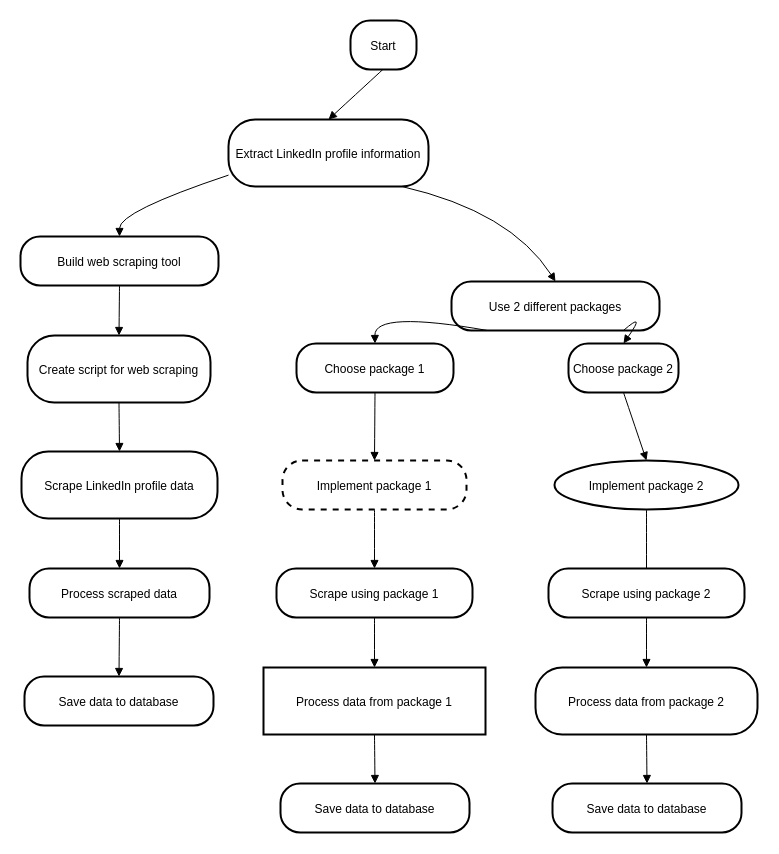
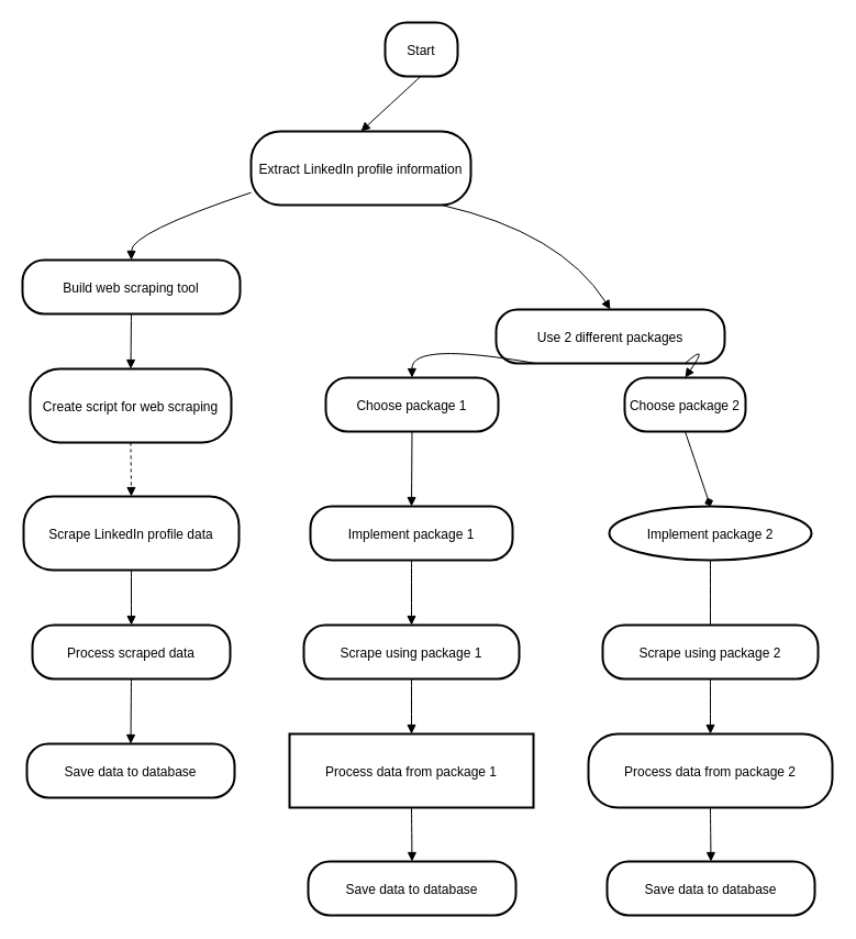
  <mxCell id="0" />
  <mxCell id="1" parent="0" />
  <mxCell id="2" value="Start" style="rounded=1;arcSize=40;strokeWidth=2" vertex="1" parent="1"><mxGeometry x="350" y="20" width="66" height="49" as="geometry" /></mxCell>
  <mxCell id="3" value="Extract LinkedIn profile information" style="rounded=1;arcSize=40;strokeWidth=2" vertex="1" parent="1"><mxGeometry x="228" y="119" width="200" height="67" as="geometry" /></mxCell>
  <mxCell id="4" value="Build web scraping tool" style="rounded=1;arcSize=40;strokeWidth=2" vertex="1" parent="1"><mxGeometry x="20" y="236" width="198" height="49" as="geometry" /></mxCell>
  <mxCell id="5" value="Use 2 different packages" style="rounded=1;arcSize=40;strokeWidth=2" vertex="1" parent="1"><mxGeometry x="451" y="281" width="208" height="49" as="geometry" /></mxCell>
  <mxCell id="6" value="Create script for web scraping" style="rounded=1;arcSize=40;strokeWidth=2" vertex="1" parent="1"><mxGeometry x="27" y="335" width="183" height="67" as="geometry" /></mxCell>
  <mxCell id="7" value="Scrape LinkedIn profile data" style="rounded=1;arcSize=40;strokeWidth=2" vertex="1" parent="1"><mxGeometry x="21" y="451" width="196" height="67" as="geometry" /></mxCell>
  <mxCell id="8" value="Process scraped data" style="rounded=1;arcSize=40;strokeWidth=2" vertex="1" parent="1"><mxGeometry x="29" y="568" width="180" height="49" as="geometry" /></mxCell>
  <mxCell id="9" value="Save data to database" style="rounded=1;arcSize=40;strokeWidth=2" vertex="1" parent="1"><mxGeometry x="24" y="676" width="189" height="49" as="geometry" /></mxCell>
  <mxCell id="10" value="Choose package 1" style="rounded=1;arcSize=40;strokeWidth=2" vertex="1" parent="1"><mxGeometry x="296" y="343" width="157" height="49" as="geometry" /></mxCell>
  <mxCell id="11" value="Choose package 2" style="rounded=1;arcSize=40;strokeWidth=2" vertex="1" parent="1"><mxGeometry x="568" y="343" width="110" height="49" as="geometry" /></mxCell>
- <mxCell id="12" value="Implement package 1" style="rounded=1;arcSize=40;strokeWidth=2;dashed=1;" vertex="1" parent="1"><mxGeometry x="282" y="460" width="184" height="49" as="geometry" /></mxCell>
+ <mxCell id="12" value="Implement package 1" style="rounded=1;arcSize=40;strokeWidth=2" vertex="1" parent="1"><mxGeometry x="282" y="460" width="184" height="49" as="geometry" /></mxCell>
  <mxCell id="13" value="Implement package 2" style="ellipse;arcSize=40;strokeWidth=2;" vertex="1" parent="1"><mxGeometry x="554" y="460" width="184" height="49" as="geometry" /></mxCell>
  <mxCell id="14" value="Scrape using package 1" style="rounded=1;arcSize=40;strokeWidth=2" vertex="1" parent="1"><mxGeometry x="276" y="568" width="196" height="49" as="geometry" /></mxCell>
  <mxCell id="15" value="Process data from package 1" style="arcSize=40;strokeWidth=2;rounded=0;" vertex="1" parent="1"><mxGeometry x="263" y="667" width="222" height="67" as="geometry" /></mxCell>
  <mxCell id="16" value="Save data to database" style="rounded=1;arcSize=40;strokeWidth=2" vertex="1" parent="1"><mxGeometry x="280" y="783" width="189" height="49" as="geometry" /></mxCell>
  <mxCell id="17" value="Scrape using package 2" style="rounded=1;arcSize=40;strokeWidth=2" vertex="1" parent="1"><mxGeometry x="548" y="568" width="196" height="49" as="geometry" /></mxCell>
  <mxCell id="18" value="Process data from package 2" style="rounded=1;arcSize=40;strokeWidth=2" vertex="1" parent="1"><mxGeometry x="535" y="667" width="222" height="67" as="geometry" /></mxCell>
  <mxCell id="19" value="Save data to database" style="rounded=1;arcSize=40;strokeWidth=2" vertex="1" parent="1"><mxGeometry x="552" y="783" width="189" height="49" as="geometry" /></mxCell>
  <mxCell id="20" value="" style="curved=1;startArrow=none;endArrow=block;exitX=0.49;exitY=1;entryX=0.5;entryY=0;" edge="1" parent="1" source="2" target="3"><mxGeometry relative="1" as="geometry"><Array as="points" /></mxGeometry></mxCell>
  <mxCell id="21" value="" style="curved=1;startArrow=none;endArrow=block;exitX=0;exitY=0.83;entryX=0.5;entryY=-0.01;" edge="1" parent="1" source="3" target="4"><mxGeometry relative="1" as="geometry"><Array as="points"><mxPoint x="119" y="211" /></Array></mxGeometry></mxCell>
  <mxCell id="22" value="" style="curved=1;startArrow=none;endArrow=block;exitX=0.86;exitY=0.99;entryX=0.5;entryY=-0.01;" edge="1" parent="1" source="3" target="5"><mxGeometry relative="1" as="geometry"><Array as="points"><mxPoint x="510" y="211" /></Array></mxGeometry></mxCell>
  <mxCell id="23" value="" style="curved=1;startArrow=none;endArrow=block;exitX=0.5;exitY=0.99;entryX=0.5;entryY=-0.01;" edge="1" parent="1" source="4" target="6"><mxGeometry relative="1" as="geometry"><Array as="points" /></mxGeometry></mxCell>
- <mxCell id="24" value="" style="curved=1;startArrow=none;endArrow=block;exitX=0.5;exitY=0.99;entryX=0.5;entryY=0;" edge="1" parent="1" source="6" target="7"><mxGeometry relative="1" as="geometry"><Array as="points" /></mxGeometry></mxCell>
+ <mxCell id="24" value="" style="curved=1;startArrow=none;endArrow=block;exitX=0.5;exitY=0.99;entryX=0.5;entryY=0;dashed=1;" edge="1" parent="1" source="6" target="7"><mxGeometry relative="1" as="geometry"><Array as="points" /></mxGeometry></mxCell>
  <mxCell id="25" value="" style="curved=1;startArrow=none;endArrow=block;exitX=0.5;exitY=1;entryX=0.5;entryY=0;" edge="1" parent="1" source="7" target="8"><mxGeometry relative="1" as="geometry"><Array as="points" /></mxGeometry></mxCell>
  <mxCell id="26" value="" style="curved=1;startArrow=none;endArrow=block;exitX=0.5;exitY=1;entryX=0.5;entryY=-0.01;" edge="1" parent="1" source="8" target="9"><mxGeometry relative="1" as="geometry"><Array as="points" /></mxGeometry></mxCell>
  <mxCell id="27" value="" style="curved=1;startArrow=none;endArrow=block;exitX=0.18;exitY=0.99;entryX=0.5;entryY=0.01;" edge="1" parent="1" source="5" target="10"><mxGeometry relative="1" as="geometry"><Array as="points"><mxPoint x="374" y="310" /></Array></mxGeometry></mxCell>
  <mxCell id="28" value="" style="curved=1;startArrow=none;endArrow=block;exitX=0.82;exitY=0.99;entryX=0.5;entryY=0.01;" edge="1" parent="1" source="5" target="11"><mxGeometry relative="1" as="geometry"><Array as="points"><mxPoint x="646" y="310" /></Array></mxGeometry></mxCell>
  <mxCell id="29" value="" style="curved=1;startArrow=none;endArrow=block;exitX=0.5;exitY=1.01;entryX=0.5;entryY=0;" edge="1" parent="1" source="10" target="12"><mxGeometry relative="1" as="geometry"><Array as="points" /></mxGeometry></mxCell>
- <mxCell id="30" value="" style="curved=1;startArrow=none;endArrow=block;exitX=0.5;exitY=1.01;entryX=0.5;entryY=0;" edge="1" parent="1" source="11" target="13"><mxGeometry relative="1" as="geometry"><Array as="points" /></mxGeometry></mxCell>
+ <mxCell id="30" value="" style="curved=1;startArrow=none;endArrow=diamond;exitX=0.5;exitY=1.01;entryX=0.5;entryY=0;" edge="1" parent="1" source="11" target="13"><mxGeometry relative="1" as="geometry"><Array as="points" /></mxGeometry></mxCell>
  <mxCell id="31" value="" style="curved=1;startArrow=none;endArrow=block;exitX=0.5;exitY=1;entryX=0.5;entryY=0;" edge="1" parent="1" source="12" target="14"><mxGeometry relative="1" as="geometry"><Array as="points" /></mxGeometry></mxCell>
  <mxCell id="32" value="" style="curved=1;startArrow=none;endArrow=block;exitX=0.5;exitY=1;entryX=0.5;entryY=0;" edge="1" parent="1" source="14" target="15"><mxGeometry relative="1" as="geometry"><Array as="points" /></mxGeometry></mxCell>
  <mxCell id="33" value="" style="curved=1;startArrow=none;endArrow=block;exitX=0.5;exitY=0.99;entryX=0.5;entryY=0.01;" edge="1" parent="1" source="15" target="16"><mxGeometry relative="1" as="geometry"><Array as="points" /></mxGeometry></mxCell>
  <mxCell id="34" value="" style="curved=1;startArrow=none;endArrow=none;exitX=0.5;exitY=1;entryX=0.5;entryY=0;" edge="1" parent="1" source="13" target="17"><mxGeometry relative="1" as="geometry"><Array as="points" /></mxGeometry></mxCell>
  <mxCell id="35" value="" style="curved=1;startArrow=none;endArrow=block;exitX=0.5;exitY=1;entryX=0.5;entryY=0;" edge="1" parent="1" source="17" target="18"><mxGeometry relative="1" as="geometry"><Array as="points" /></mxGeometry></mxCell>
  <mxCell id="36" value="" style="curved=1;startArrow=none;endArrow=block;exitX=0.5;exitY=0.99;entryX=0.5;entryY=0.01;" edge="1" parent="1" source="18" target="19"><mxGeometry relative="1" as="geometry"><Array as="points" /></mxGeometry></mxCell>
